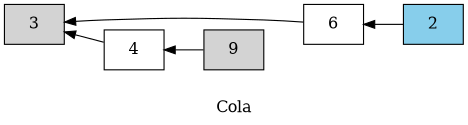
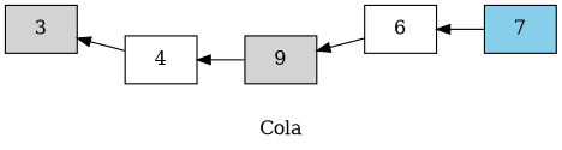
  digraph {
    label=Cola
    rankdir=RL
    node [fillcolor=lightgrey shape=box style=filled]
    n1 [label=3]
    n2 [fillcolor=white label=4]
    n3 [label=9]
    n4 [fillcolor=white label=6]
-   n5 [fillcolor=skyblue label=2]
+   n5 [fillcolor=skyblue label=7]
    n2 -> n1
    n3 -> n2
-   n4 -> n1
+   n4 -> n3
    n5 -> n4
  }
